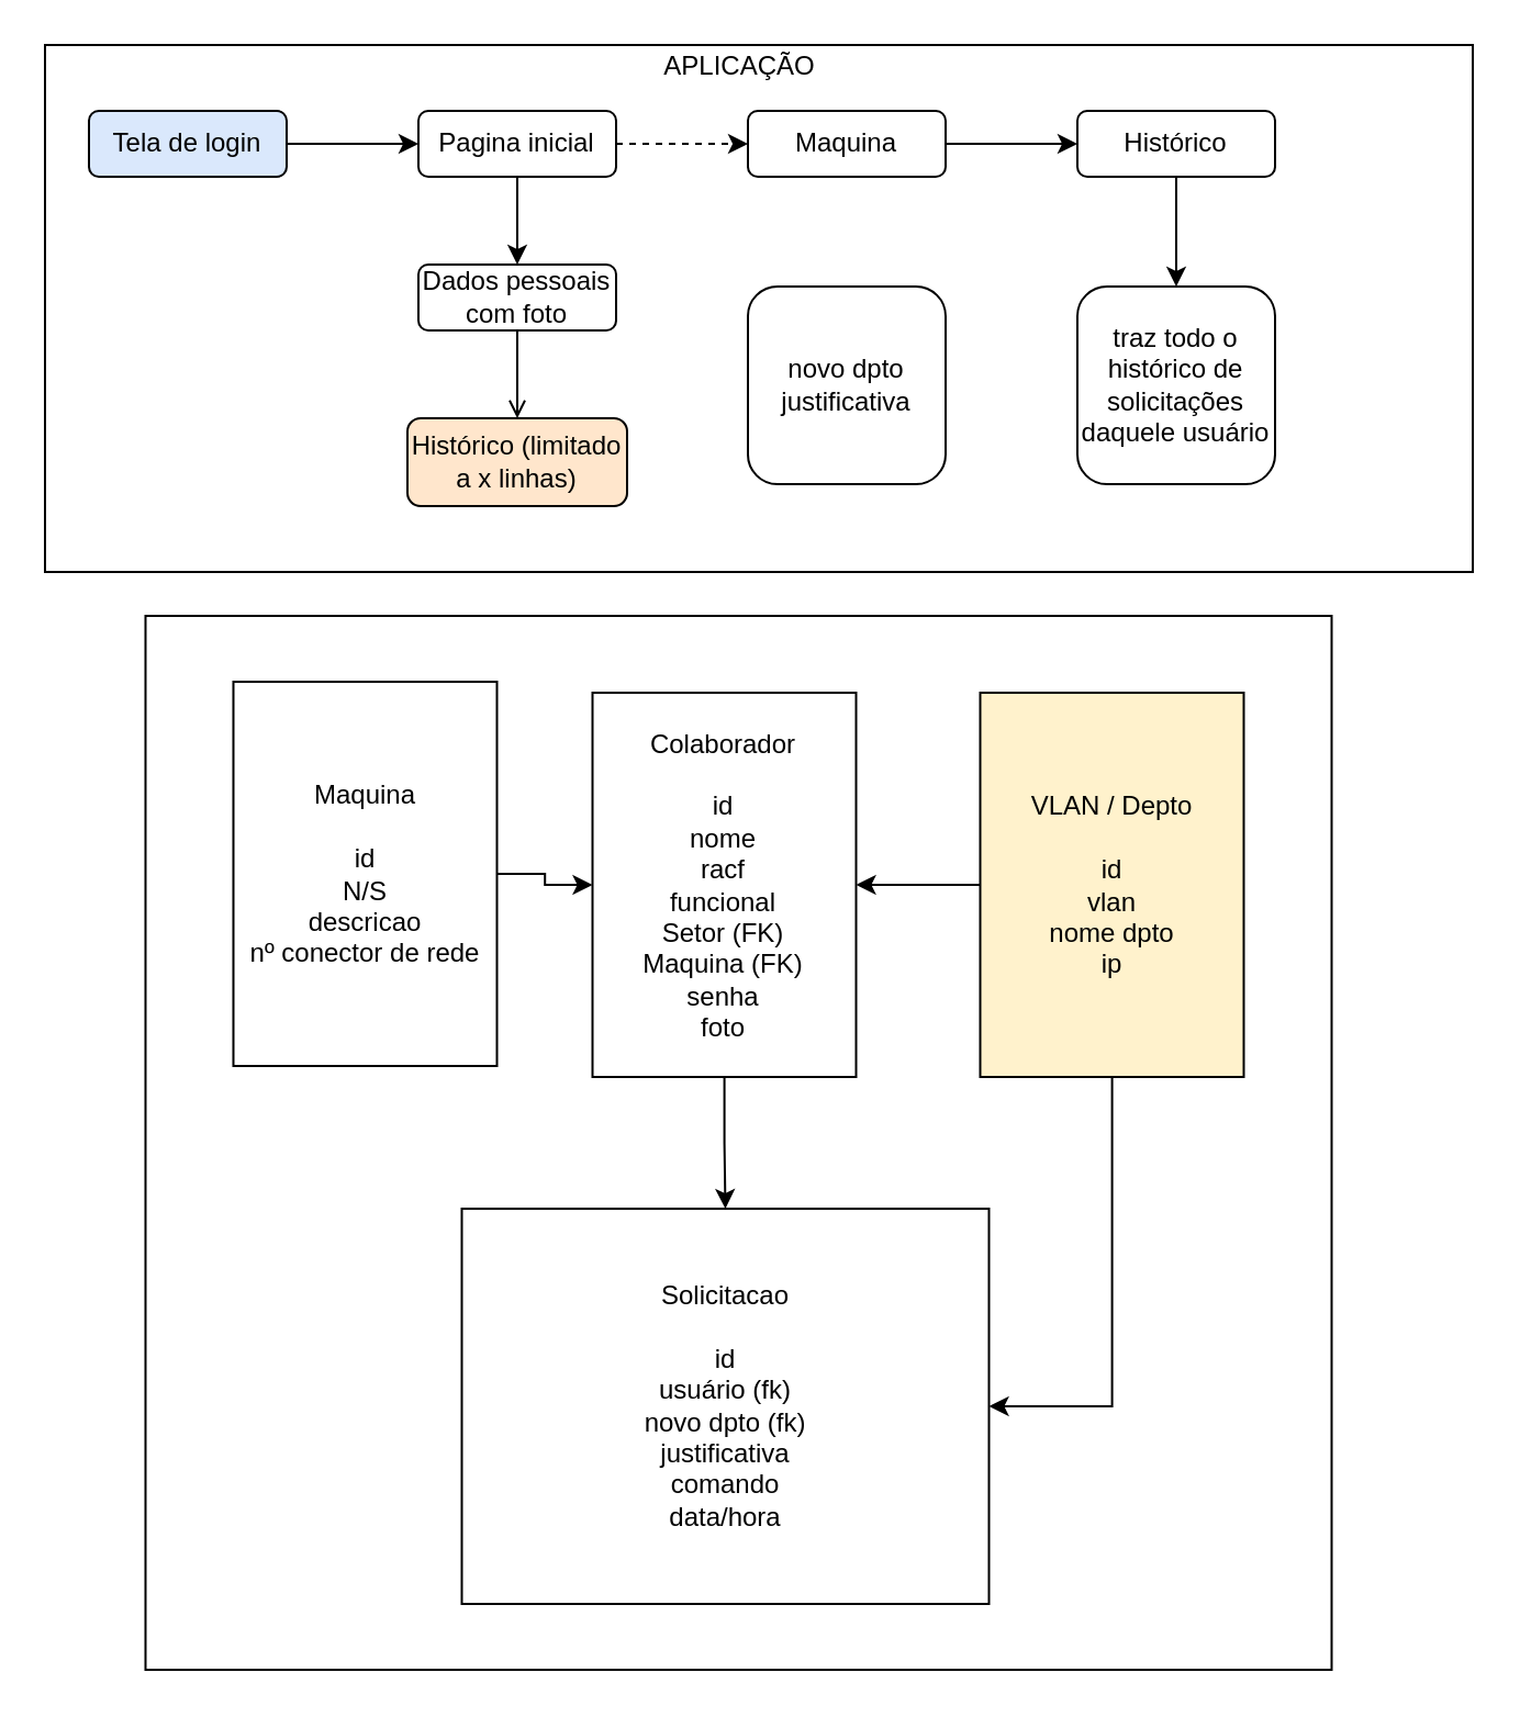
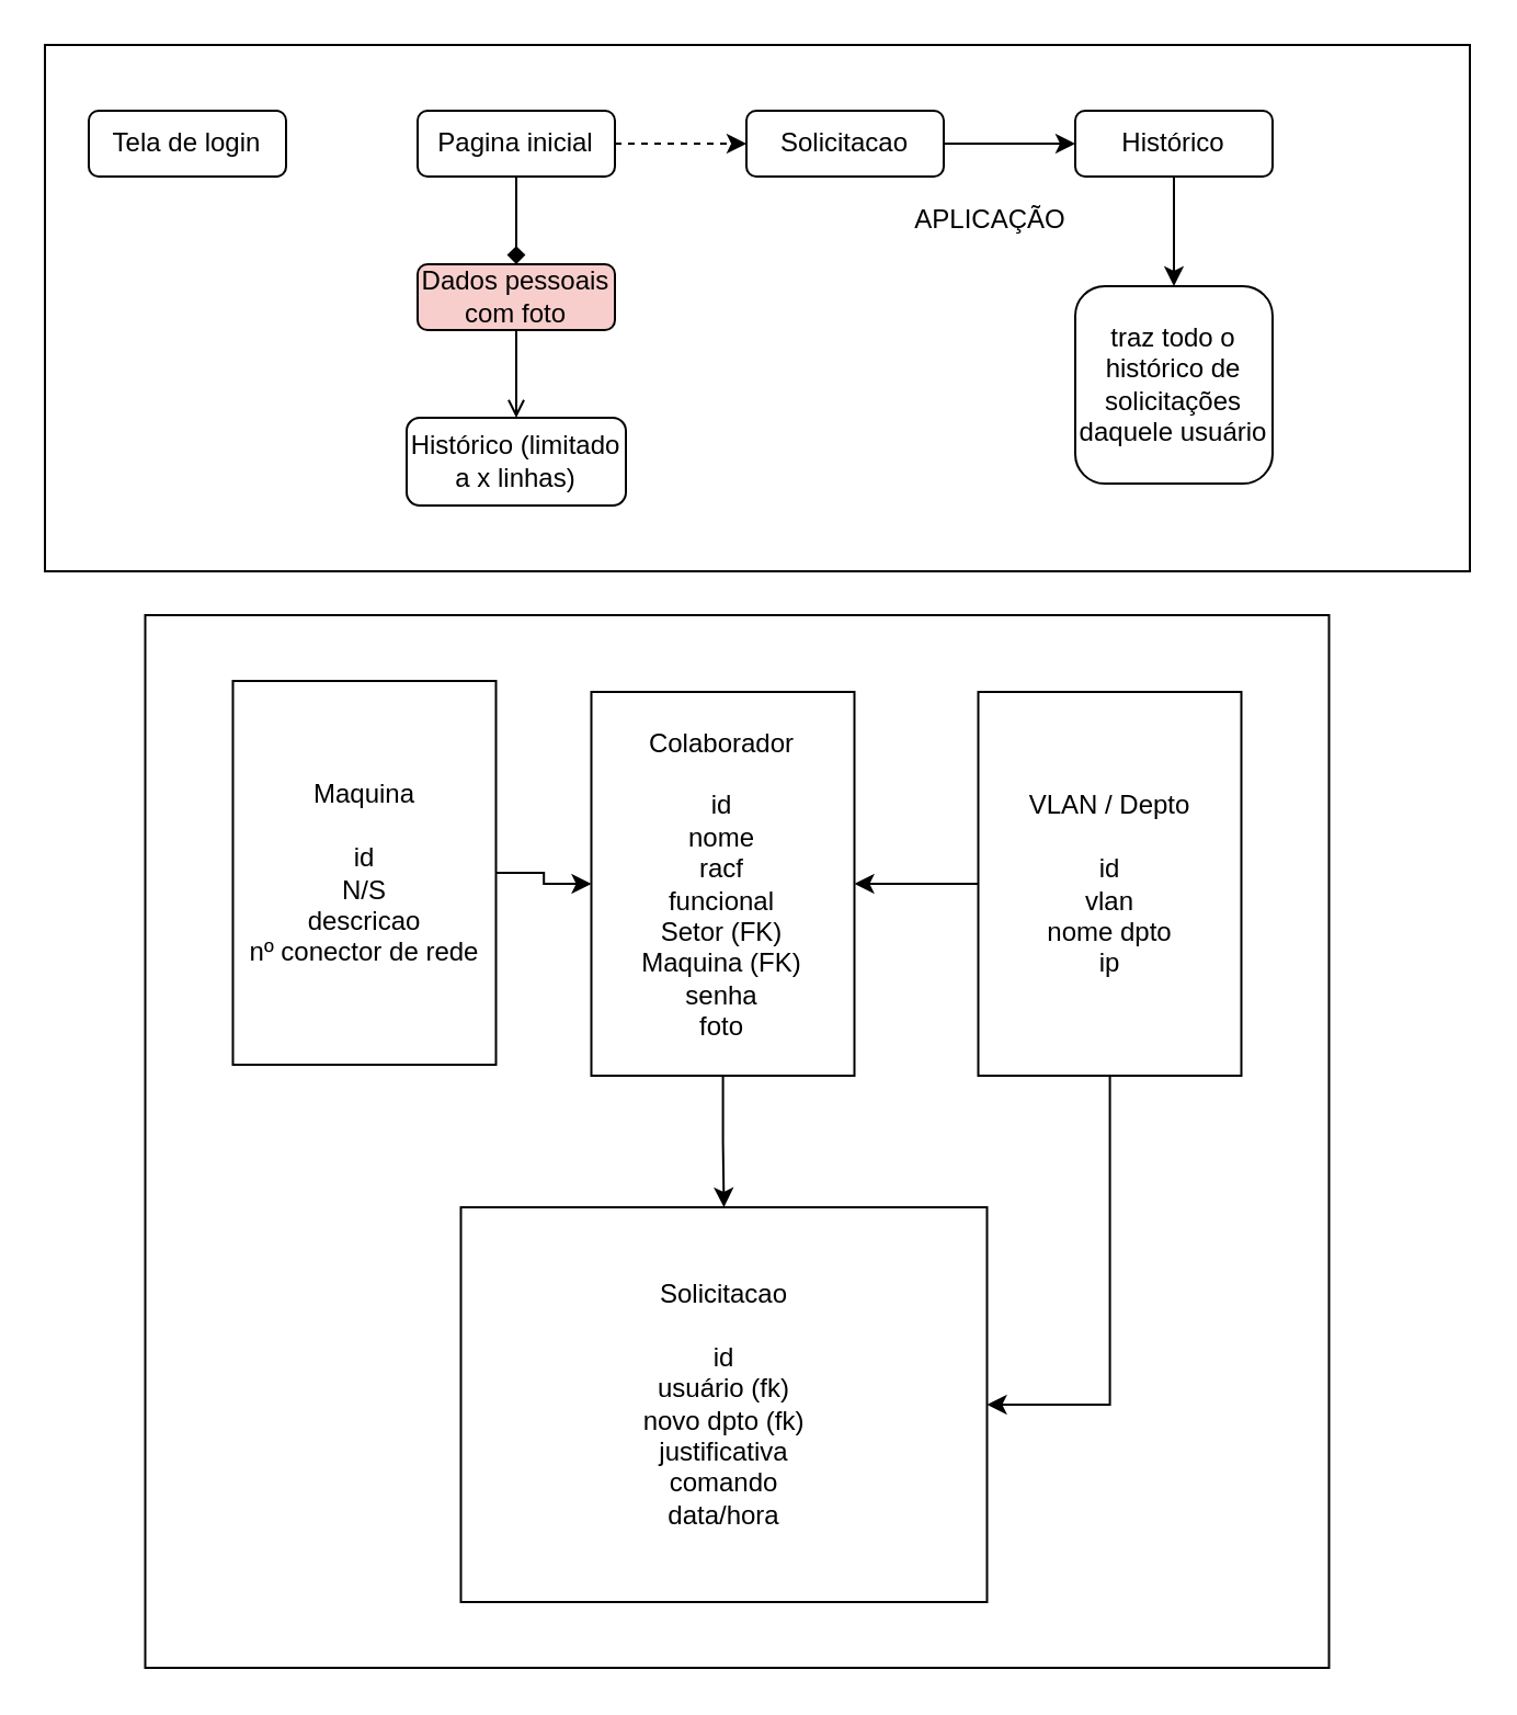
  <mxCell id="0" />
  <mxCell id="1" parent="0" />
  <mxCell id="2" value="" style="rounded=0;whiteSpace=wrap;html=1;" vertex="1" parent="1"><mxGeometry x="20" y="20" width="650" height="240" as="geometry" /></mxCell>
- <mxCell id="3" style="edgeStyle=orthogonalEdgeStyle;rounded=0;orthogonalLoop=1;jettySize=auto;html=1;" edge="1" parent="1" source="4" target="6"><mxGeometry relative="1" as="geometry" /></mxCell>
- <mxCell id="4" value="Tela de login" style="rounded=1;whiteSpace=wrap;html=1;fillColor=#dae8fc;" vertex="1" parent="1"><mxGeometry x="40" y="50" width="90" height="30" as="geometry" /></mxCell>
+ <mxCell id="4" value="Tela de login" style="rounded=1;whiteSpace=wrap;html=1;" vertex="1" parent="1"><mxGeometry x="40" y="50" width="90" height="30" as="geometry" /></mxCell>
  <mxCell id="5" style="edgeStyle=orthogonalEdgeStyle;rounded=0;orthogonalLoop=1;jettySize=auto;html=1;entryX=0;entryY=0.5;entryDx=0;entryDy=0;dashed=1;" edge="1" parent="1" source="6" target="8"><mxGeometry relative="1" as="geometry" /></mxCell>
  <mxCell id="6" value="Pagina inicial" style="rounded=1;whiteSpace=wrap;html=1;" vertex="1" parent="1"><mxGeometry x="190" y="50" width="90" height="30" as="geometry" /></mxCell>
  <mxCell id="7" style="edgeStyle=orthogonalEdgeStyle;rounded=0;orthogonalLoop=1;jettySize=auto;html=1;entryX=0;entryY=0.5;entryDx=0;entryDy=0;" edge="1" parent="1" source="8" target="9"><mxGeometry relative="1" as="geometry" /></mxCell>
- <mxCell id="8" value="Maquina" style="rounded=1;whiteSpace=wrap;html=1;" vertex="1" parent="1"><mxGeometry x="340" y="50" width="90" height="30" as="geometry" /></mxCell>
+ <mxCell id="8" value="Solicitacao" style="rounded=1;whiteSpace=wrap;html=1;" vertex="1" parent="1"><mxGeometry x="340" y="50" width="90" height="30" as="geometry" /></mxCell>
  <mxCell id="9" value="Histórico" style="rounded=1;whiteSpace=wrap;html=1;" vertex="1" parent="1"><mxGeometry x="490" y="50" width="90" height="30" as="geometry" /></mxCell>
- <mxCell id="10" value="Dados pessoais com foto" style="rounded=1;whiteSpace=wrap;html=1;" vertex="1" parent="1"><mxGeometry x="190" y="120" width="90" height="30" as="geometry" /></mxCell>
- <mxCell id="11" value="Histórico (limitado a x linhas)" style="rounded=1;whiteSpace=wrap;html=1;fillColor=#ffe6cc;" vertex="1" parent="1"><mxGeometry x="185" y="190" width="100" height="40" as="geometry" /></mxCell>
- <mxCell id="12" value="novo dpto&lt;br&gt;justificativa" style="rounded=1;whiteSpace=wrap;html=1;" vertex="1" parent="1"><mxGeometry x="340" y="130" width="90" height="90" as="geometry" /></mxCell>
+ <mxCell id="10" value="Dados pessoais com foto" style="rounded=1;whiteSpace=wrap;html=1;fillColor=#f8cecc;" vertex="1" parent="1"><mxGeometry x="190" y="120" width="90" height="30" as="geometry" /></mxCell>
+ <mxCell id="11" value="Histórico (limitado a x linhas)" style="rounded=1;whiteSpace=wrap;html=1;" vertex="1" parent="1"><mxGeometry x="185" y="190" width="100" height="40" as="geometry" /></mxCell>
  <mxCell id="13" value="" style="rounded=0;whiteSpace=wrap;html=1;" vertex="1" parent="1"><mxGeometry x="65.75" y="280" width="540" height="480" as="geometry" /></mxCell>
  <mxCell id="14" style="edgeStyle=orthogonalEdgeStyle;rounded=0;orthogonalLoop=1;jettySize=auto;html=1;entryX=0;entryY=0.5;entryDx=0;entryDy=0;" edge="1" parent="1" source="15" target="17"><mxGeometry relative="1" as="geometry" /></mxCell>
  <mxCell id="15" value="Maquina&lt;br&gt;&lt;br&gt;id&lt;br&gt;N/S&lt;br&gt;descricao&lt;br&gt;nº conector de rede" style="rounded=0;whiteSpace=wrap;html=1;" vertex="1" parent="1"><mxGeometry x="105.75" y="310" width="120" height="175" as="geometry" /></mxCell>
  <mxCell id="16" style="edgeStyle=orthogonalEdgeStyle;rounded=0;orthogonalLoop=1;jettySize=auto;html=1;entryX=0.5;entryY=0;entryDx=0;entryDy=0;" edge="1" parent="1" source="17" target="21"><mxGeometry relative="1" as="geometry" /></mxCell>
  <mxCell id="17" value="Colaborador&lt;br&gt;&lt;br&gt;id&lt;br&gt;nome&lt;br&gt;racf&lt;br&gt;funcional&lt;br&gt;Setor (FK)&lt;br&gt;Maquina (FK)&lt;br&gt;senha&lt;br&gt;foto" style="rounded=0;whiteSpace=wrap;html=1;" vertex="1" parent="1"><mxGeometry x="269.25" y="315" width="120" height="175" as="geometry" /></mxCell>
  <mxCell id="18" style="edgeStyle=orthogonalEdgeStyle;rounded=0;orthogonalLoop=1;jettySize=auto;html=1;entryX=1;entryY=0.5;entryDx=0;entryDy=0;" edge="1" parent="1" source="20" target="17"><mxGeometry relative="1" as="geometry" /></mxCell>
  <mxCell id="19" style="edgeStyle=orthogonalEdgeStyle;rounded=0;orthogonalLoop=1;jettySize=auto;html=1;entryX=1;entryY=0.5;entryDx=0;entryDy=0;" edge="1" parent="1" source="20" target="21"><mxGeometry relative="1" as="geometry" /></mxCell>
- <mxCell id="20" value="VLAN / Depto&lt;br&gt;&lt;br&gt;id&lt;br&gt;vlan&lt;br&gt;nome dpto&lt;br&gt;ip" style="rounded=0;whiteSpace=wrap;html=1;fillColor=#fff2cc;" vertex="1" parent="1"><mxGeometry x="445.75" y="315" width="120" height="175" as="geometry" /></mxCell>
+ <mxCell id="20" value="VLAN / Depto&lt;br&gt;&lt;br&gt;id&lt;br&gt;vlan&lt;br&gt;nome dpto&lt;br&gt;ip" style="rounded=0;whiteSpace=wrap;html=1;" vertex="1" parent="1"><mxGeometry x="445.75" y="315" width="120" height="175" as="geometry" /></mxCell>
  <mxCell id="21" value="Solicitacao&lt;br&gt;&lt;br&gt;id&lt;br&gt;usuário (fk)&lt;br&gt;novo dpto (fk)&lt;br&gt;justificativa&lt;br&gt;comando&lt;br&gt;data/hora" style="rounded=0;whiteSpace=wrap;html=1;" vertex="1" parent="1"><mxGeometry x="209.75" y="550" width="240" height="180" as="geometry" /></mxCell>
- <mxCell id="22" value="APLICAÇÃO" style="text;html=1;strokeColor=none;fillColor=none;align=center;verticalAlign=middle;whiteSpace=wrap;rounded=0;" vertex="1" parent="1"><mxGeometry x="302.5" y="20" width="66.5" height="20" as="geometry" /></mxCell>
- <mxCell id="23" value="" style="endArrow=classic;html=1;exitX=0.5;exitY=1;exitDx=0;exitDy=0;" edge="1" parent="1" source="6" target="10"><mxGeometry width="50" height="50" relative="1" as="geometry"><mxPoint x="270" y="250" as="sourcePoint" /><mxPoint x="320" y="200" as="targetPoint" /></mxGeometry></mxCell>
+ <mxCell id="22" value="APLICAÇÃO" style="text;html=1;strokeColor=none;fillColor=none;align=center;verticalAlign=middle;whiteSpace=wrap;rounded=0;" vertex="1" parent="1"><mxGeometry x="417.5" y="90" width="66.5" height="20" as="geometry" /></mxCell>
+ <mxCell id="23" value="" style="endArrow=diamond;html=1;exitX=0.5;exitY=1;exitDx=0;exitDy=0;" edge="1" parent="1" source="6" target="10"><mxGeometry width="50" height="50" relative="1" as="geometry"><mxPoint x="270" y="250" as="sourcePoint" /><mxPoint x="320" y="200" as="targetPoint" /></mxGeometry></mxCell>
  <mxCell id="24" value="" style="endArrow=open;html=1;exitX=0.5;exitY=1;exitDx=0;exitDy=0;entryX=0.5;entryY=0;entryDx=0;entryDy=0;" edge="1" parent="1" source="10" target="11"><mxGeometry width="50" height="50" relative="1" as="geometry"><mxPoint x="245" y="90" as="sourcePoint" /><mxPoint x="245" y="130" as="targetPoint" /></mxGeometry></mxCell>
  <mxCell id="25" value="traz todo o histórico de solicitações daquele usuário" style="rounded=1;whiteSpace=wrap;html=1;" vertex="1" parent="1"><mxGeometry x="490" y="130" width="90" height="90" as="geometry" /></mxCell>
  <mxCell id="26" value="" style="endArrow=classic;html=1;exitX=0.5;exitY=1;exitDx=0;exitDy=0;" edge="1" parent="1" source="9" target="25"><mxGeometry width="50" height="50" relative="1" as="geometry"><mxPoint x="395" y="90" as="sourcePoint" /><mxPoint x="395" y="140" as="targetPoint" /></mxGeometry></mxCell>
